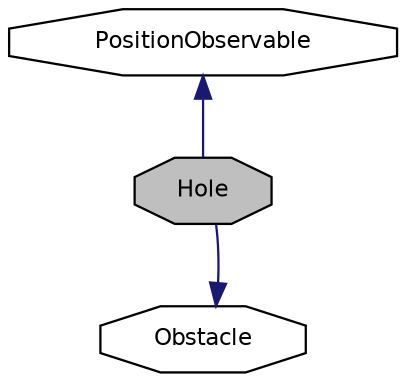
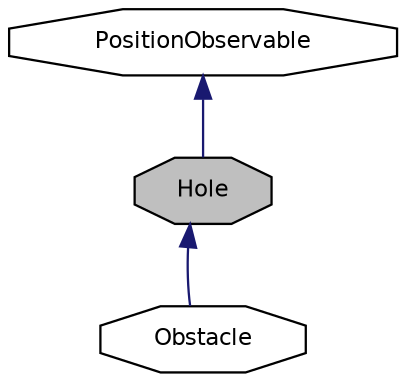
  digraph {
    node [color=black fillcolor=white fontname=Helvetica fontsize=10 shape=octagon style=filled]
    edge [color=midnightblue dir=back fontname=Helvetica fontsize=10 labelfontname=Helvetica labelfontsize=10 style=solid]
    n1 [fillcolor=grey75 fontcolor=black height=0.2 label=Hole width=0.4]
    n2 [height=0.2 label=Obstacle width=0.4]
    n3 [height=0.2 label=PositionObservable width=0.4]
-   n2 -> n1
+   n1 -> n2
    n3 -> n1
  }
